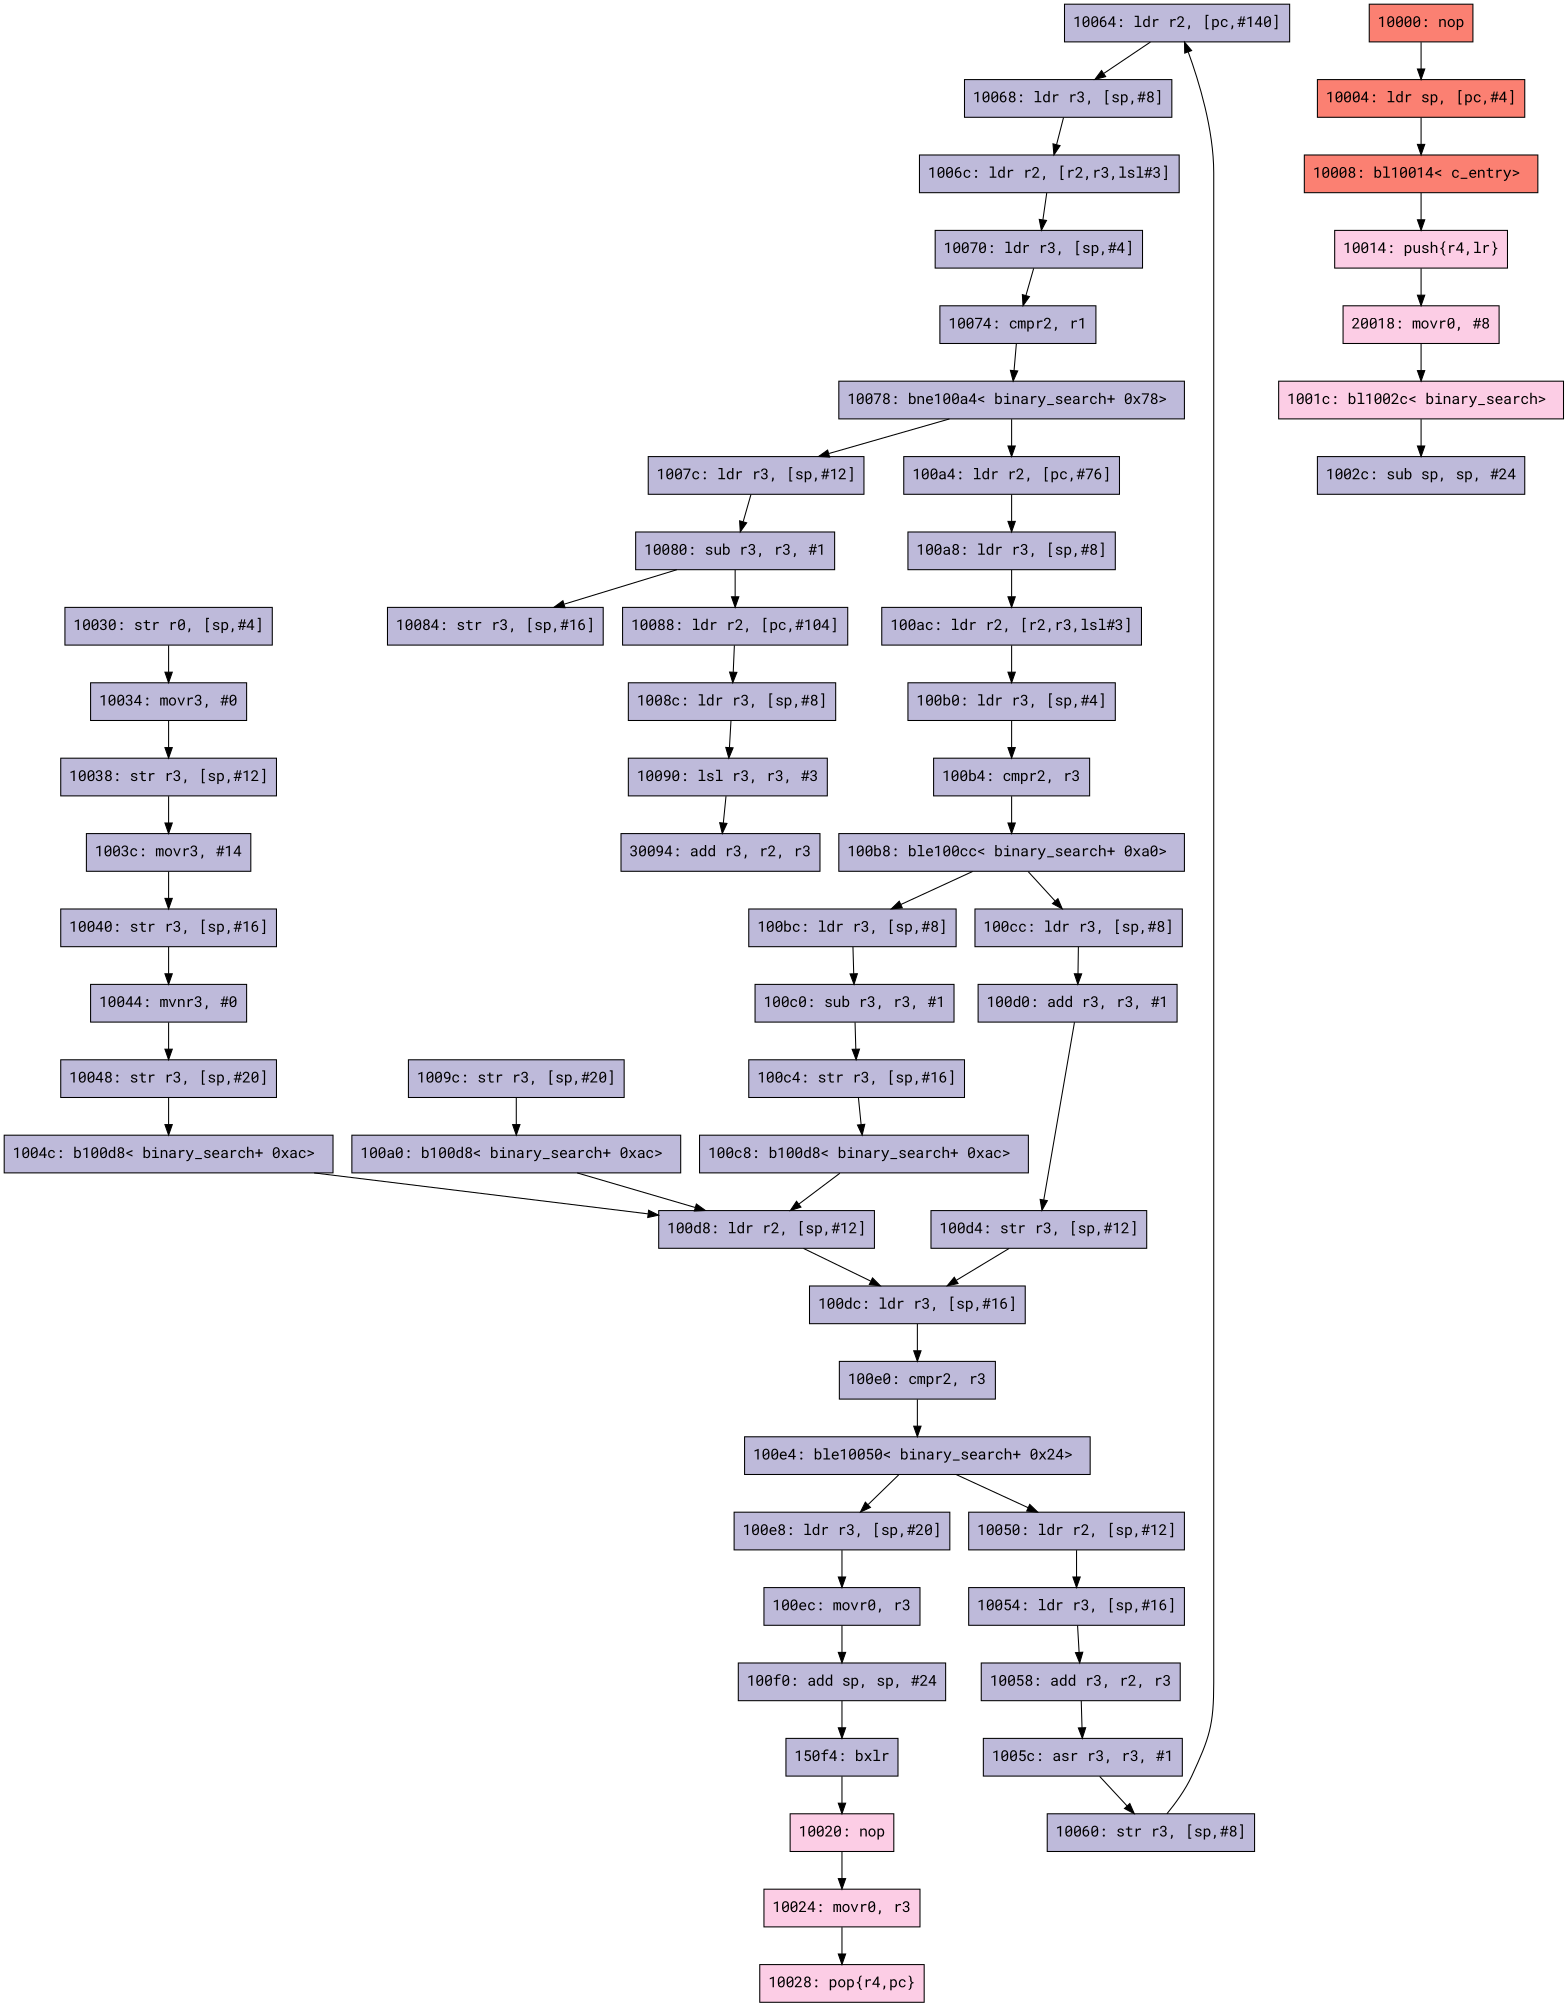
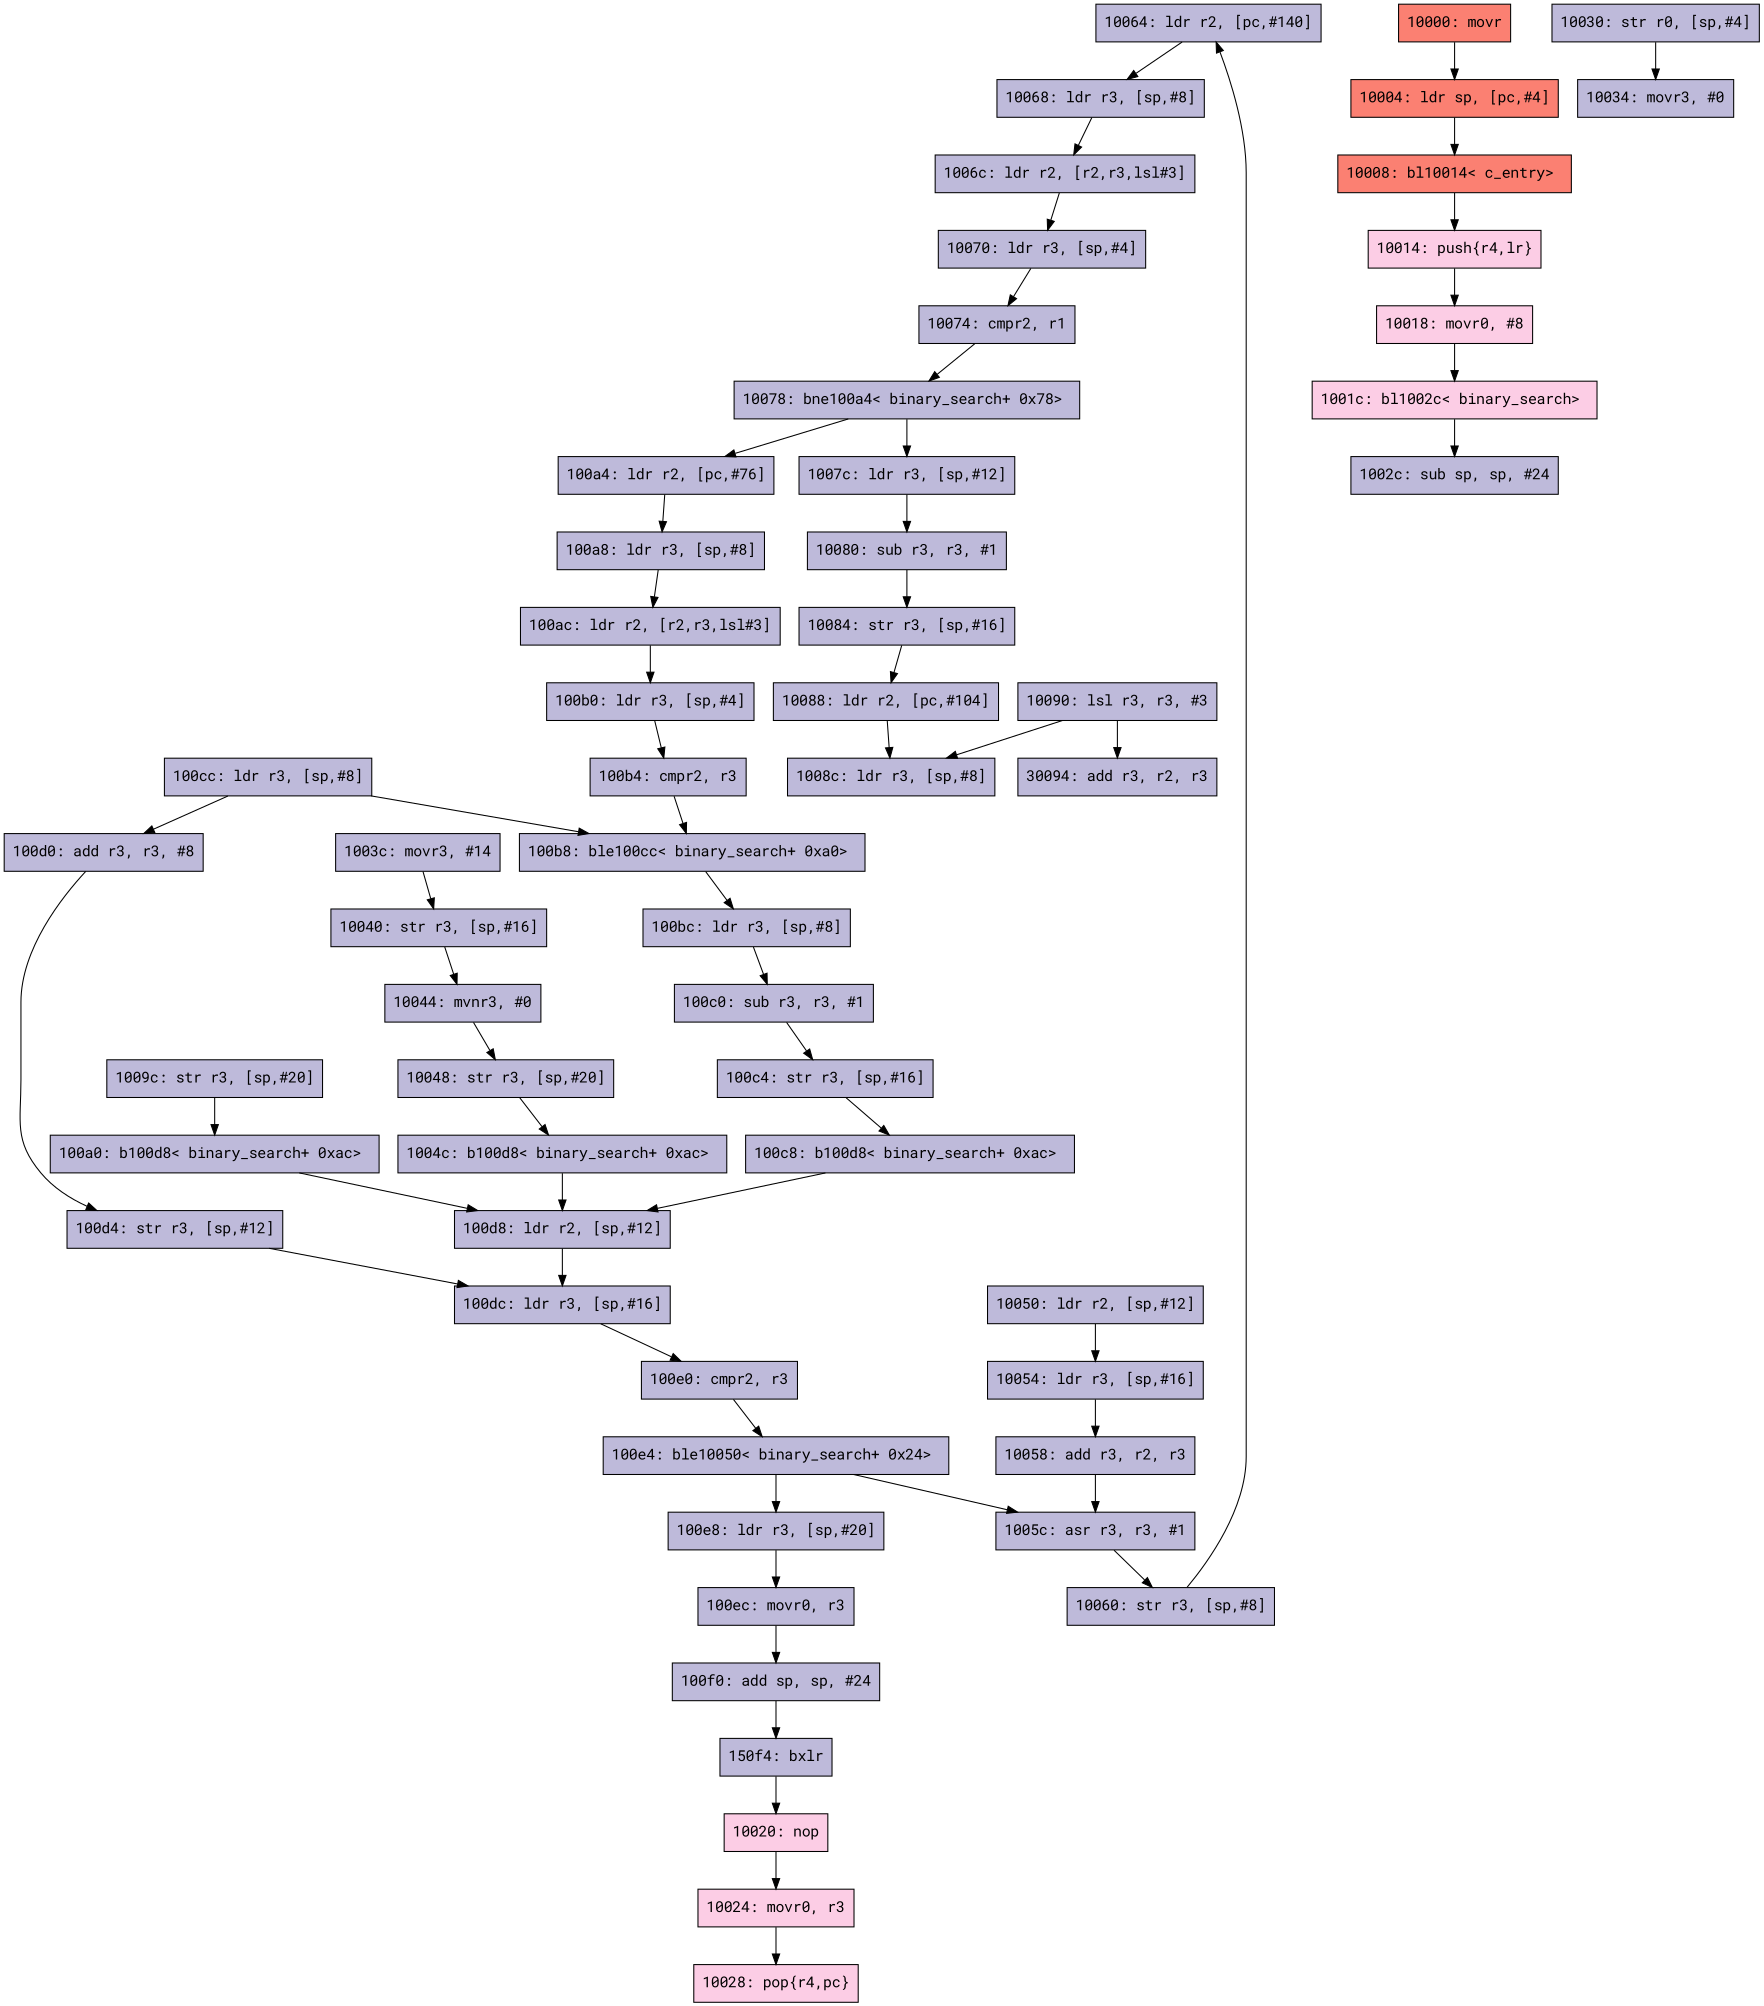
  digraph {
    fontname="Roboto Mono"
    node [color=black fillcolor="/set312/3" fontname="Roboto Mono" shape=rectangle style=filled]
    edge [fontname="Roboto Mono"]
    n1 [label="10064: ldr r2, [pc,#140]"]
    n2 [label="10068: ldr r3, [sp,#8]"]
    n3 [label="1006c: ldr r2, [r2,r3,lsl#3]"]
    n4 [label="100e0: cmpr2, r3"]
    n5 [label="100e4: ble10050< binary_search+ 0x24> "]
    n6 [label="100e8: ldr r3, [sp,#20]"]
    n7 [label="10050: ldr r2, [sp,#12]"]
-   n8 [fillcolor="/set312/4" label="10000: nop"]
+   n8 [fillcolor="/set312/4" label="10000: movr"]
    n9 [fillcolor="/set312/4" label="10004: ldr sp, [pc,#4]"]
    n10 [fillcolor="/set312/4" label="10008: bl10014< c_entry> "]
    n11 [fillcolor="/set312/8" label="10020: nop"]
    n12 [fillcolor="/set312/8" label="10024: movr0, r3"]
    n13 [fillcolor="/set312/8" label="10028: pop{r4,pc}"]
    n14 [label="100d8: ldr r2, [sp,#12]"]
    n15 [label="100dc: ldr r3, [sp,#16]"]
    n16 [label="10040: str r3, [sp,#16]"]
    n17 [label="10044: mvnr3, #0"]
    n18 [label="10048: str r3, [sp,#20]"]
    n19 [label="10088: ldr r2, [pc,#104]"]
    n20 [label="1008c: ldr r3, [sp,#8]"]
    n21 [label="10090: lsl r3, r3, #3"]
    n22 [label="30094: add r3, r2, r3"]
    n23 [fillcolor="/set312/8" label="10014: push{r4,lr}"]
    n24 [label="100ec: movr0, r3"]
    n25 [label="100f0: add sp, sp, #24"]
    n26 [label="100cc: ldr r3, [sp,#8]"]
-   n27 [label="100d0: add r3, r3, #1"]
+   n27 [label="100d0: add r3, r3, #8"]
    n28 [label="100d4: str r3, [sp,#12]"]
    n29 [label="10070: ldr r3, [sp,#4]"]
    n30 [label="10074: cmpr2, r1"]
    n31 [label="100a0: b100d8< binary_search+ 0xac> "]
    n32 [label="1005c: asr r3, r3, #1"]
    n33 [label="10060: str r3, [sp,#8]"]
-   n34 [fillcolor="/set312/8" label="20018: movr0, #8"]
+   n34 [fillcolor="/set312/8" label="10018: movr0, #8"]
    n35 [fillcolor="/set312/8" label="1001c: bl1002c< binary_search> "]
    n36 [label="1004c: b100d8< binary_search+ 0xac> "]
    n37 [label="1002c: sub sp, sp, #24"]
    n38 [label="1007c: ldr r3, [sp,#12]"]
    n39 [label="10080: sub r3, r3, #1"]
    n40 [label="10084: str r3, [sp,#16]"]
    n41 [label="100bc: ldr r3, [sp,#8]"]
    n42 [label="100c0: sub r3, r3, #1"]
    n43 [label="100c4: str r3, [sp,#16]"]
    n44 [label="100ac: ldr r2, [r2,r3,lsl#3]"]
    n45 [label="100b0: ldr r3, [sp,#4]"]
    n46 [label="100b4: cmpr2, r3"]
    n47 [label="10054: ldr r3, [sp,#16]"]
    n48 [label="10058: add r3, r2, r3"]
    n49 [label="100c8: b100d8< binary_search+ 0xac> "]
-   n50 [label="10038: str r3, [sp,#12]"]
    n51 [label="1003c: movr3, #14"]
    n52 [label="10034: movr3, #0"]
    n53 [label="100b8: ble100cc< binary_search+ 0xa0> "]
    n54 [label="10030: str r0, [sp,#4]"]
    n55 [label="10078: bne100a4< binary_search+ 0x78> "]
    n56 [label="150f4: bxlr"]
    n57 [label="100a8: ldr r3, [sp,#8]"]
    n58 [label="100a4: ldr r2, [pc,#76]"]
    n59 [label="1009c: str r3, [sp,#20]"]
    n1 -> n2
    n2 -> n3
    n3 -> n29
    n4 -> n5
    n5 -> n6
-   n5 -> n7
+   n5 -> n32
    n6 -> n24
    n7 -> n47
    n8 -> n9
    n9 -> n10
    n10 -> n23
    n11 -> n12
    n12 -> n13
    n14 -> n15
    n15 -> n4
    n16 -> n17
    n17 -> n18
    n18 -> n36
    n19 -> n20
-   n20 -> n21
+   n21 -> n20
    n21 -> n22
    n23 -> n34
    n24 -> n25
    n25 -> n56
    n26 -> n27
    n27 -> n28
    n28 -> n15
    n29 -> n30
    n30 -> n55
    n31 -> n14
    n32 -> n33
    n33 -> n1
    n34 -> n35
    n35 -> n37
    n36 -> n14
    n38 -> n39
    n39 -> n40
-   n39 -> n19
+   n40 -> n19
    n41 -> n42
    n42 -> n43
    n43 -> n49
    n44 -> n45
    n45 -> n46
    n46 -> n53
    n47 -> n48
    n48 -> n32
    n49 -> n14
-   n50 -> n51
    n51 -> n16
-   n52 -> n50
-   n53 -> n26
+   n26 -> n53
    n53 -> n41
    n54 -> n52
    n55 -> n38
    n55 -> n58
    n56 -> n11
    n57 -> n44
    n58 -> n57
    n59 -> n31
  }
